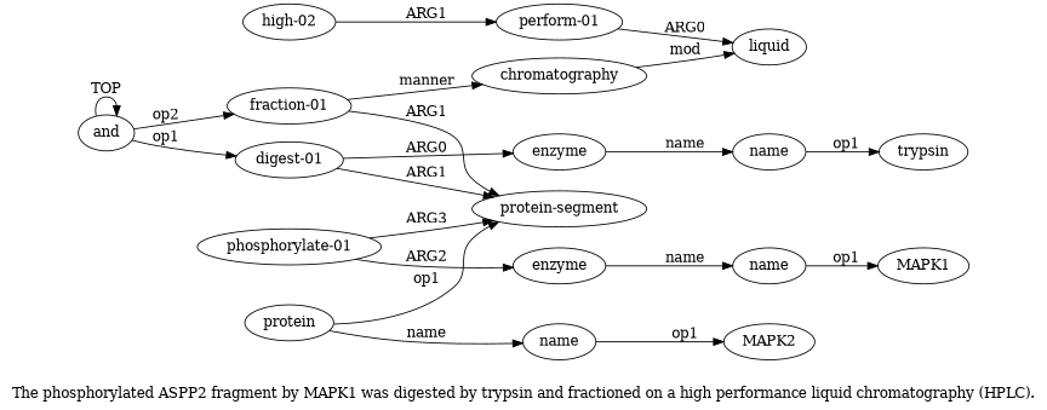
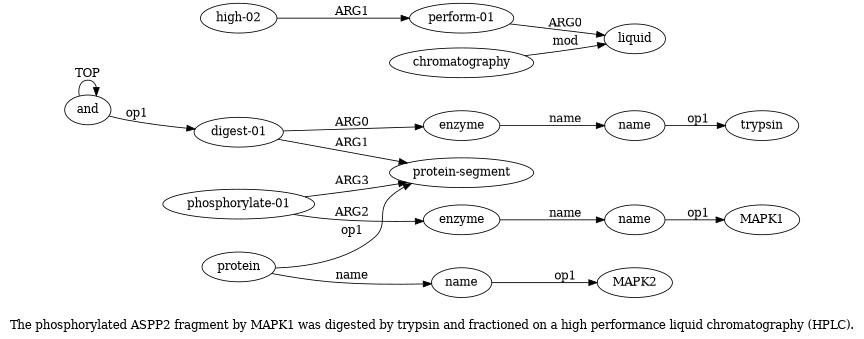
  digraph {
    label="The phosphorylated ASPP2 fragment by MAPK1 was digested by trypsin and fractioned on a high performance liquid chromatography (HPLC)."
    rankdir=LR
    node [color=black gold_ind=-1 gold_label=name test_ind=-1 test_label=name]
    edge [color=black gold_label=op1 test_label=op1]
    n1 [gold_ind=14 gold_label="high-02" label="high-02" test_ind=14 test_label="high-02"]
    n2 [gold_ind=13 gold_label="perform-01" label="perform-01" test_ind=13 test_label="perform-01"]
    n3 [gold_ind=12 gold_label=liquid label=liquid test_ind=12 test_label=liquid]
    n4 [gold_ind=11 gold_label=chromatography label=chromatography test_ind=11 test_label=chromatography]
-   n5 [gold_ind=10 gold_label="fraction-01" label="fraction-01" test_ind=10 test_label="fraction-01"]
    n6 [gold_ind=4 gold_label="protein-segment" label="protein-segment" test_ind=4 test_label="protein-segment"]
    n7 [gold_label=trypsin label=trypsin test_label=trypsin]
    n8 [gold_label=MAPK1 label=MAPK1 test_label=MAPK1]
    n9 [gold_ind=1 gold_label="digest-01" label="digest-01" test_ind=1 test_label="digest-01"]
    n10 [gold_ind=2 gold_label=enzyme label=enzyme test_ind=2 test_label=enzyme]
    n11 [gold_ind=3 label=name test_ind=3]
    n12 [gold_ind=0 gold_label=and label=and test_ind=0 test_label=and]
    n13 [gold_ind=5 gold_label=protein label=protein test_ind=5 test_label=protein]
    n14 [gold_ind=6 label=name test_ind=6]
    n15 [gold_label=ASPP2 label=MAPK2 test_label=ASPP2]
    n16 [gold_ind=7 gold_label="phosphorylate-01" label="phosphorylate-01" test_ind=7 test_label="phosphorylate-01"]
    n17 [gold_ind=8 gold_label=enzyme label=enzyme test_ind=8 test_label=enzyme]
    n18 [gold_ind=9 label=name test_ind=9]
    n1 -> n2 [gold_label=ARG1 label=ARG1 test_label=ARG1]
    n2 -> n3 [gold_label=ARG0 label=ARG0 test_label=ARG0]
    n4 -> n3 [gold_label=mod label=mod test_label=mod]
-   n5 -> n4 [gold_label=manner label=manner test_label=manner]
-   n5 -> n6 [gold_label=ARG1 label=ARG1 test_label=ARG1]
    n9 -> n6 [gold_label=ARG1 label=ARG1 test_label=ARG1]
    n9 -> n10 [gold_label=ARG0 label=ARG0 test_label=ARG0]
    n10 -> n11 [gold_label=name label=name test_label=name]
    n11 -> n7 [label=op1]
-   n12 -> n5 [gold_label=op2 label=op2 test_label=op2]
    n12 -> n9 [label=op1]
    n12 -> n12 [gold_label=TOP label=TOP test_label=TOP]
    n13 -> n6 [gold_label=part label=op1 test_label=part]
    n13 -> n14 [gold_label=name label=name test_label=name]
    n14 -> n15 [label=op1]
    n16 -> n6 [gold_label=ARG3 label=ARG3 test_label=ARG3]
    n16 -> n17 [gold_label=ARG2 label=ARG2 test_label=ARG2]
    n17 -> n18 [gold_label=name label=name test_label=name]
    n18 -> n8 [label=op1]
  }
